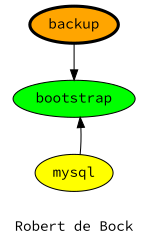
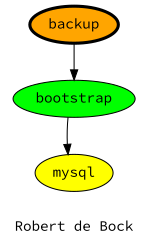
  digraph {
    fontname="Source Code Pro"
    label="Robert de Bock"
    node [fontname="Source Code Pro" style=filled]
    edge [fontname="Source Code Pro"]
    bootstrap [fillcolor=green]
    mysql [fillcolor=yellow]
    backup [fillcolor=orange penwidth=3]
-   mysql -> bootstrap
+   bootstrap -> mysql
    backup -> bootstrap
  }
